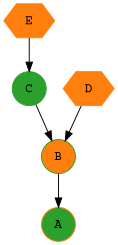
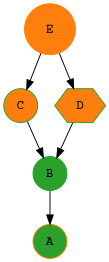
  strict digraph {
    fontname="Courier Prime"
    node [calibrate_function=test_calibration_True_delayed calibration_timeout=inf check_function=always_needs_calibration color="#ff7f0e" fillcolor="#2ca02c" fontname="Courier Prime" shape=circle state=good style=filled]
    edge [fontname="Courier Prime"]
    A [height=0.5 width=0.5]
-   B [color="#2ca02c" fillcolor="#ff7f0e" height=0.5 width=0.5]
-   C [color="#2ca02c" height=0.5 width=0.5]
-   D [calibrate_function=NotImplementedCalibration fillcolor="#ff7f0e" height=0.5 shape=hexagon state="needs calibration" width=0.75]
-   E [calibrate_function=NotImplementedCalibration fillcolor="#ff7f0e" height=0.5 shape=hexagon state="needs calibration" width=0.75]
+   B [color="#2ca02c" height=0.5 width=0.5]
+   C [color="#2ca02c" fillcolor="#ff7f0e" height=0.5 width=0.5]
+   D [calibrate_function=NotImplementedCalibration color="#2ca02c" fillcolor="#ff7f0e" height=0.5 shape=hexagon state="needs calibration" width=0.75]
+   E [calibrate_function=NotImplementedCalibration fillcolor="#ff7f0e" height=0.5 state="needs calibration" width=0.75]
    B -> A
    C -> B
    D -> B
    E -> C
+   E -> D
  }
